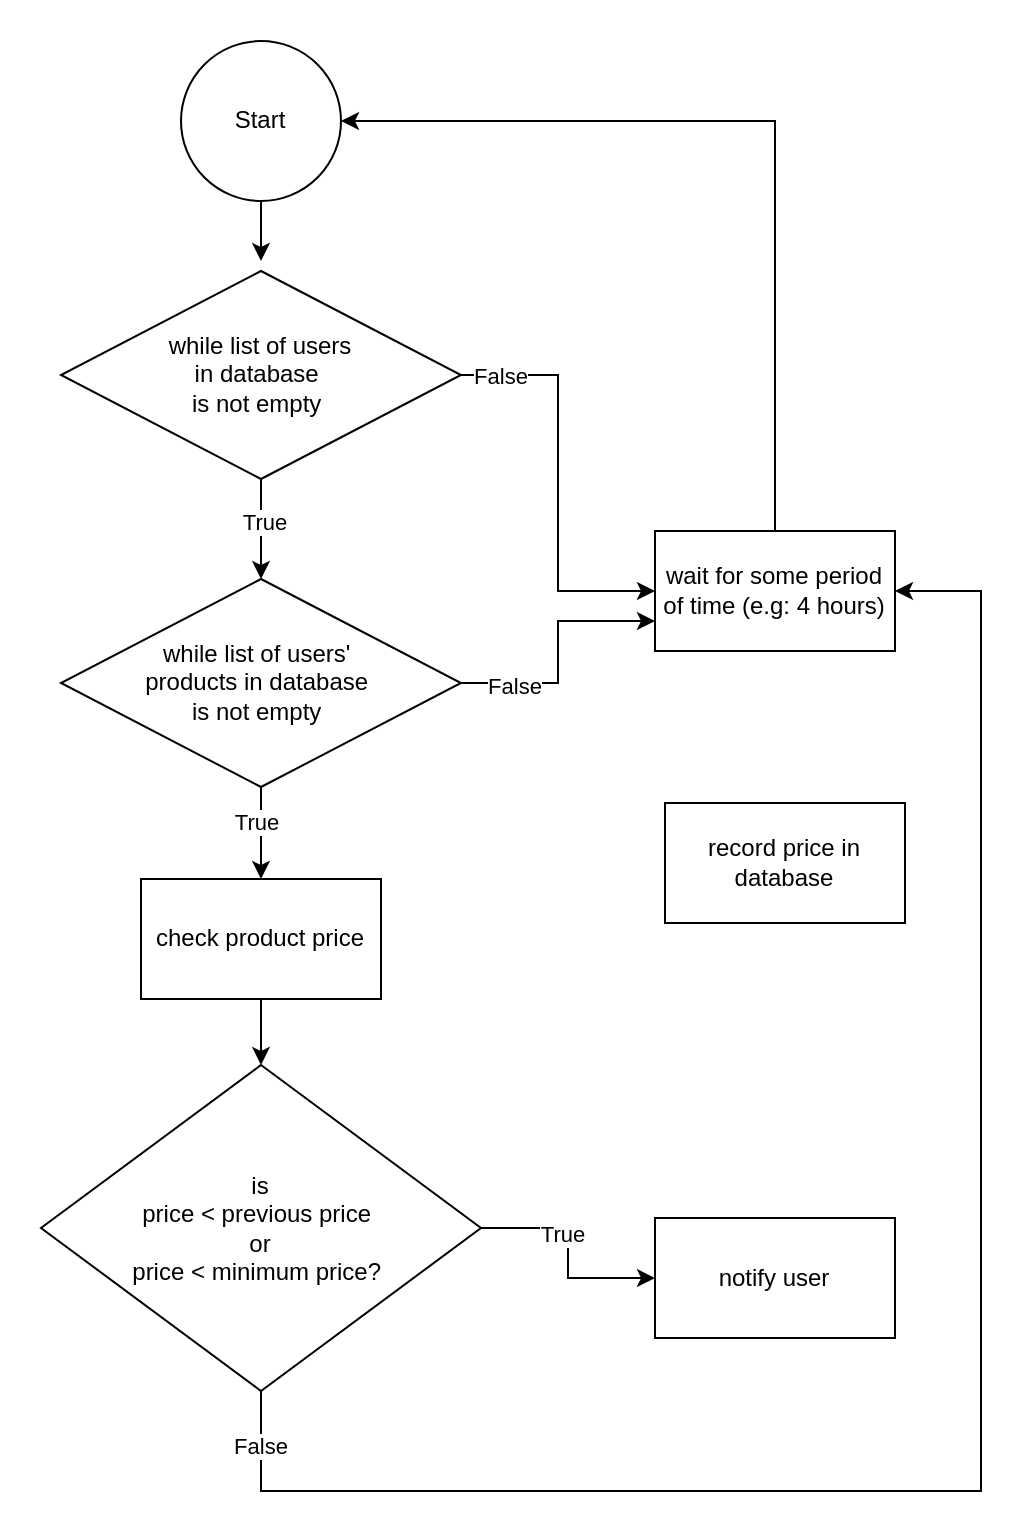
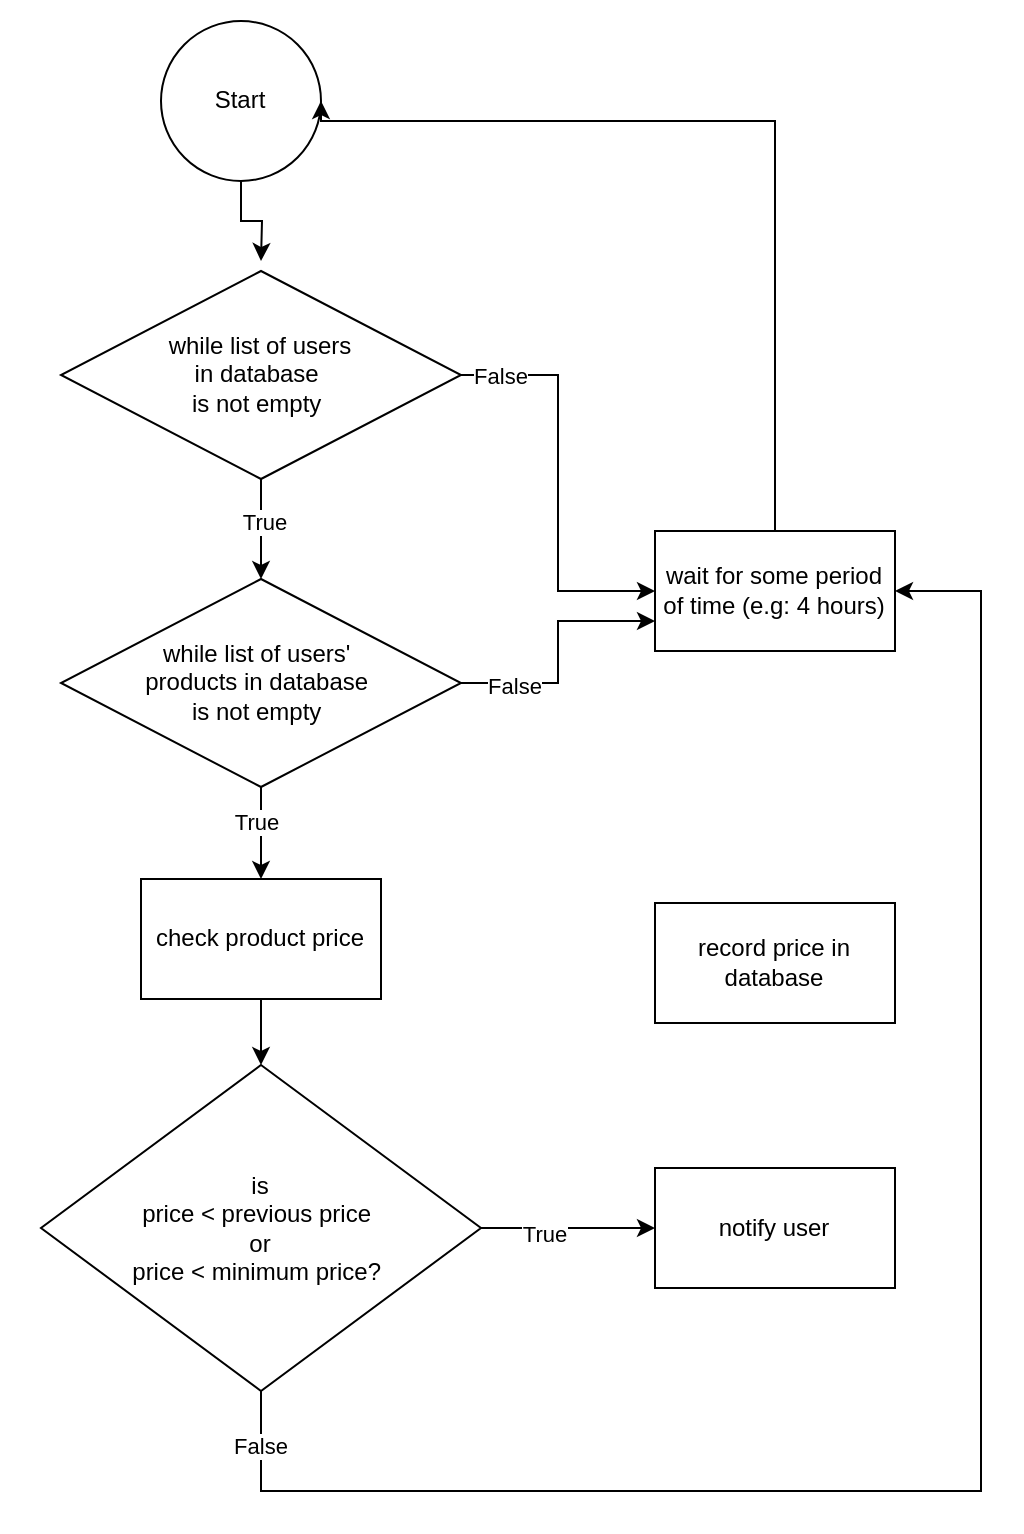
  <mxCell id="0" />
  <mxCell id="1" parent="0" />
  <mxCell id="2" value="" style="edgeStyle=orthogonalEdgeStyle;rounded=0;orthogonalLoop=1;jettySize=auto;html=1;" parent="1" source="3" edge="1"><mxGeometry relative="1" as="geometry"><mxPoint x="130" y="130" as="targetPoint" /></mxGeometry></mxCell>
- <mxCell id="3" value="Start" style="ellipse;whiteSpace=wrap;html=1;aspect=fixed;" parent="1" vertex="1"><mxGeometry x="90" y="20" width="80" height="80" as="geometry" /></mxCell>
+ <mxCell id="3" value="Start" style="ellipse;whiteSpace=wrap;html=1;aspect=fixed;" parent="1" vertex="1"><mxGeometry x="80" y="10" width="80" height="80" as="geometry" /></mxCell>
  <mxCell id="4" value="" style="edgeStyle=orthogonalEdgeStyle;rounded=0;orthogonalLoop=1;jettySize=auto;html=1;" edge="1" parent="1" source="8" target="13"><mxGeometry relative="1" as="geometry" /></mxCell>
  <mxCell id="5" value="True" style="edgeLabel;html=1;align=center;verticalAlign=middle;resizable=0;points=[];" vertex="1" connectable="0" parent="4"><mxGeometry x="-0.145" y="1" relative="1" as="geometry"><mxPoint as="offset" /></mxGeometry></mxCell>
  <mxCell id="6" style="edgeStyle=orthogonalEdgeStyle;rounded=0;orthogonalLoop=1;jettySize=auto;html=1;entryX=0;entryY=0.5;entryDx=0;entryDy=0;" edge="1" parent="1" source="8" target="24"><mxGeometry relative="1" as="geometry" /></mxCell>
  <mxCell id="7" value="False" style="edgeLabel;html=1;align=center;verticalAlign=middle;resizable=0;points=[];" vertex="1" connectable="0" parent="6"><mxGeometry x="-0.81" relative="1" as="geometry"><mxPoint as="offset" /></mxGeometry></mxCell>
  <mxCell id="8" value="while list of users &lt;br&gt;in database&amp;nbsp; &lt;br&gt;is not empty&amp;nbsp;" style="rhombus;whiteSpace=wrap;html=1;" vertex="1" parent="1"><mxGeometry x="30" y="135" width="200" height="104" as="geometry" /></mxCell>
  <mxCell id="9" value="" style="edgeStyle=orthogonalEdgeStyle;rounded=0;orthogonalLoop=1;jettySize=auto;html=1;" edge="1" parent="1" source="13" target="15"><mxGeometry relative="1" as="geometry" /></mxCell>
  <mxCell id="10" value="True" style="edgeLabel;html=1;align=center;verticalAlign=middle;resizable=0;points=[];" vertex="1" connectable="0" parent="9"><mxGeometry x="-0.256" y="-3" relative="1" as="geometry"><mxPoint as="offset" /></mxGeometry></mxCell>
  <mxCell id="11" style="edgeStyle=orthogonalEdgeStyle;rounded=0;orthogonalLoop=1;jettySize=auto;html=1;entryX=0;entryY=0.75;entryDx=0;entryDy=0;" edge="1" parent="1" source="13" target="24"><mxGeometry relative="1" as="geometry" /></mxCell>
  <mxCell id="12" value="False" style="edgeLabel;html=1;align=center;verticalAlign=middle;resizable=0;points=[];" vertex="1" connectable="0" parent="11"><mxGeometry x="-0.409" y="-1" relative="1" as="geometry"><mxPoint x="-12" as="offset" /></mxGeometry></mxCell>
  <mxCell id="13" value="while list of users'&amp;nbsp;&lt;br&gt;products in database&amp;nbsp; &lt;br&gt;is not empty&amp;nbsp;" style="rhombus;whiteSpace=wrap;html=1;" vertex="1" parent="1"><mxGeometry x="30" y="289" width="200" height="104" as="geometry" /></mxCell>
  <mxCell id="14" value="" style="edgeStyle=orthogonalEdgeStyle;rounded=0;orthogonalLoop=1;jettySize=auto;html=1;" edge="1" parent="1" source="15" target="20"><mxGeometry relative="1" as="geometry" /></mxCell>
  <mxCell id="15" value="check product price" style="whiteSpace=wrap;html=1;" vertex="1" parent="1"><mxGeometry x="70" y="439" width="120" height="60" as="geometry" /></mxCell>
  <mxCell id="16" value="" style="edgeStyle=orthogonalEdgeStyle;rounded=0;orthogonalLoop=1;jettySize=auto;html=1;" edge="1" parent="1" source="20" target="21"><mxGeometry relative="1" as="geometry" /></mxCell>
  <mxCell id="17" value="True" style="edgeLabel;html=1;align=center;verticalAlign=middle;resizable=0;points=[];" vertex="1" connectable="0" parent="16"><mxGeometry x="-0.293" y="-2" relative="1" as="geometry"><mxPoint y="1" as="offset" /></mxGeometry></mxCell>
  <mxCell id="18" style="edgeStyle=orthogonalEdgeStyle;rounded=0;orthogonalLoop=1;jettySize=auto;html=1;entryX=1;entryY=0.5;entryDx=0;entryDy=0;" edge="1" parent="1" source="20" target="24"><mxGeometry relative="1" as="geometry"><Array as="points"><mxPoint x="130" y="745" /><mxPoint x="490" y="745" /><mxPoint x="490" y="295" /></Array></mxGeometry></mxCell>
  <mxCell id="19" value="False" style="edgeLabel;html=1;align=center;verticalAlign=middle;resizable=0;points=[];" vertex="1" connectable="0" parent="18"><mxGeometry x="-0.962" y="-1" relative="1" as="geometry"><mxPoint y="10" as="offset" /></mxGeometry></mxCell>
  <mxCell id="20" value="is &lt;br&gt;price &amp;lt; previous price&amp;nbsp;&lt;div&gt;or&lt;br&gt;price &amp;lt; minimum price?&amp;nbsp;&lt;/div&gt;" style="rhombus;whiteSpace=wrap;html=1;" vertex="1" parent="1"><mxGeometry x="20" y="532" width="220" height="163" as="geometry" /></mxCell>
- <mxCell id="21" value="notify user" style="whiteSpace=wrap;html=1;" vertex="1" parent="1"><mxGeometry x="327" y="608.5" width="120" height="60" as="geometry" /></mxCell>
- <mxCell id="22" value="record price in database" style="whiteSpace=wrap;html=1;" vertex="1" parent="1"><mxGeometry x="332" y="401" width="120" height="60" as="geometry" /></mxCell>
+ <mxCell id="21" value="notify user" style="whiteSpace=wrap;html=1;" vertex="1" parent="1"><mxGeometry x="327" y="583.5" width="120" height="60" as="geometry" /></mxCell>
+ <mxCell id="22" value="record price in database" style="whiteSpace=wrap;html=1;" vertex="1" parent="1"><mxGeometry x="327" y="451" width="120" height="60" as="geometry" /></mxCell>
  <mxCell id="23" style="edgeStyle=orthogonalEdgeStyle;rounded=0;orthogonalLoop=1;jettySize=auto;html=1;entryX=1;entryY=0.5;entryDx=0;entryDy=0;" edge="1" parent="1" source="24" target="3"><mxGeometry relative="1" as="geometry"><Array as="points"><mxPoint x="387" y="60" /></Array></mxGeometry></mxCell>
  <mxCell id="24" value="wait for some period of time (e.g: 4 hours)" style="whiteSpace=wrap;html=1;" vertex="1" parent="1"><mxGeometry x="327" y="265" width="120" height="60" as="geometry" /></mxCell>
